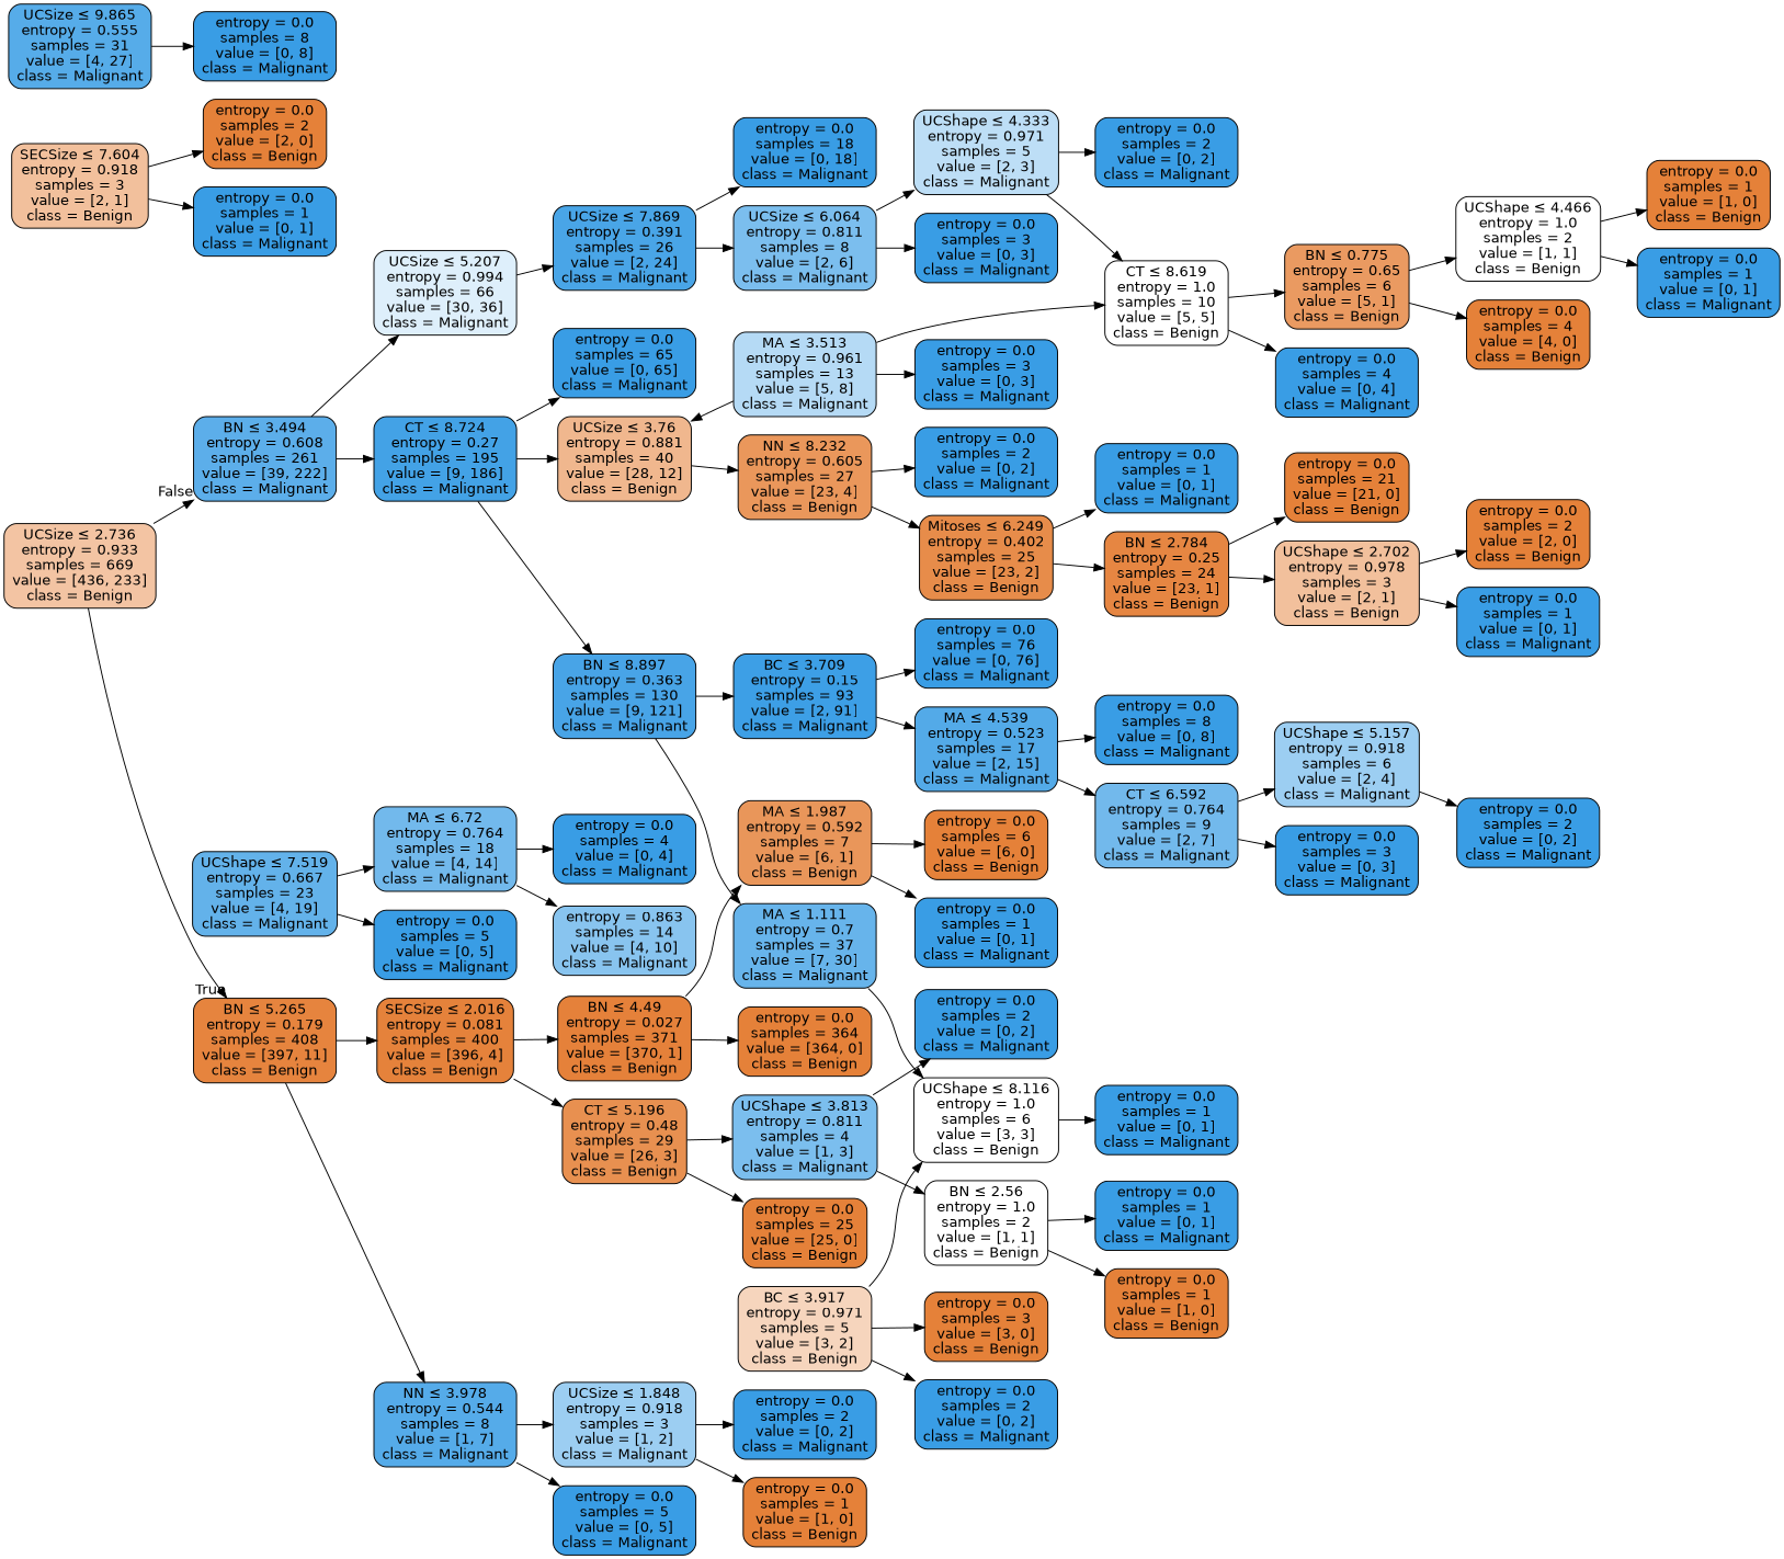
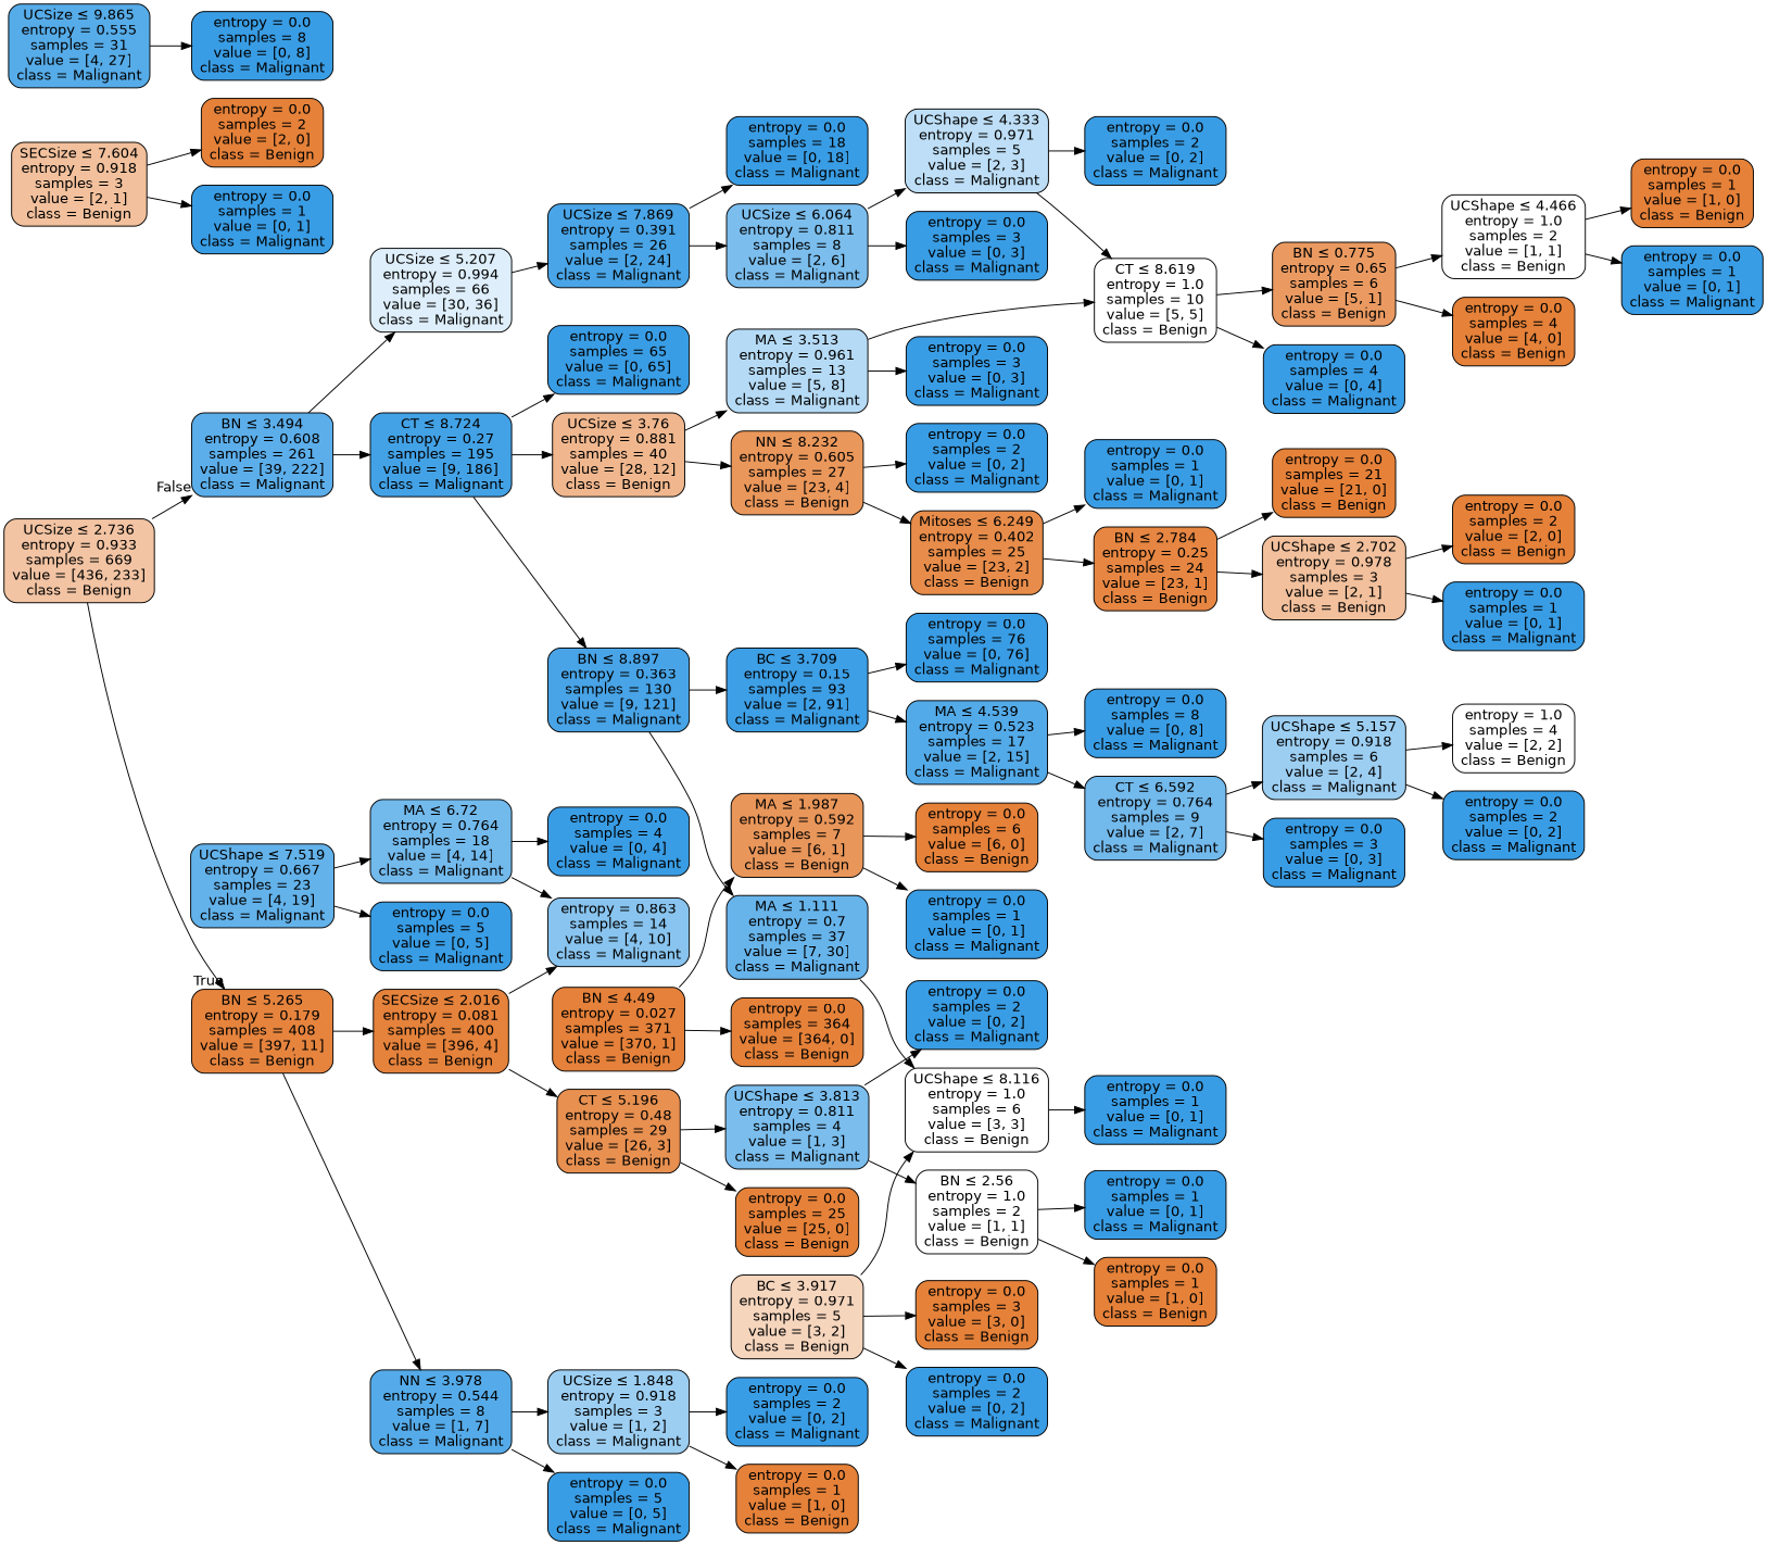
  digraph {
    rankdir=LR
    node [color=black fillcolor="#399de5" fontname=helvetica shape=box style="filled, rounded"]
    edge [fontname=helvetica]
    n1 [fillcolor="#f3c4a3" label=<UCSize &le; 2.736<br/>entropy = 0.933<br/>samples = 669<br/>value = [436, 233]<br/>class = Benign>]
    n2 [fillcolor="#e6843e" label=<BN &le; 5.265<br/>entropy = 0.179<br/>samples = 408<br/>value = [397, 11]<br/>class = Benign>]
    n3 [fillcolor="#5caeea" label=<BN &le; 3.494<br/>entropy = 0.608<br/>samples = 261<br/>value = [39, 222]<br/>class = Malignant>]
    n4 [fillcolor="#e5823b" label=<SECSize &le; 2.016<br/>entropy = 0.081<br/>samples = 400<br/>value = [396, 4]<br/>class = Benign>]
    n5 [fillcolor="#55abe9" label=<NN &le; 3.978<br/>entropy = 0.544<br/>samples = 8<br/>value = [1, 7]<br/>class = Malignant>]
    n6 [fillcolor="#deeffb" label=<UCSize &le; 5.207<br/>entropy = 0.994<br/>samples = 66<br/>value = [30, 36]<br/>class = Malignant>]
    n7 [fillcolor="#43a2e6" label=<CT &le; 8.724<br/>entropy = 0.27<br/>samples = 195<br/>value = [9, 186]<br/>class = Malignant>]
    n8 [fillcolor="#e5813a" label=<BN &le; 4.49<br/>entropy = 0.027<br/>samples = 371<br/>value = [370, 1]<br/>class = Benign>]
    n9 [fillcolor="#e89050" label=<CT &le; 5.196<br/>entropy = 0.48<br/>samples = 29<br/>value = [26, 3]<br/>class = Benign>]
    n10 [fillcolor="#9ccef2" label=<UCSize &le; 1.848<br/>entropy = 0.918<br/>samples = 3<br/>value = [1, 2]<br/>class = Malignant>]
    n11 [label=<entropy = 0.0<br/>samples = 5<br/>value = [0, 5]<br/>class = Malignant>]
    n12 [fillcolor="#e58139" label=<entropy = 0.0<br/>samples = 364<br/>value = [364, 0]<br/>class = Benign>]
    n13 [fillcolor="#e9965a" label=<MA &le; 1.987<br/>entropy = 0.592<br/>samples = 7<br/>value = [6, 1]<br/>class = Benign>]
    n14 [fillcolor="#e58139" label=<entropy = 0.0<br/>samples = 25<br/>value = [25, 0]<br/>class = Benign>]
    n15 [fillcolor="#7bbeee" label=<UCShape &le; 3.813<br/>entropy = 0.811<br/>samples = 4<br/>value = [1, 3]<br/>class = Malignant>]
    n16 [fillcolor="#e58139" label=<entropy = 0.0<br/>samples = 6<br/>value = [6, 0]<br/>class = Benign>]
    n17 [label=<entropy = 0.0<br/>samples = 1<br/>value = [0, 1]<br/>class = Malignant>]
    n18 [fillcolor="#ffffff" label=<BN &le; 2.56<br/>entropy = 1.0<br/>samples = 2<br/>value = [1, 1]<br/>class = Benign>]
    n19 [label=<entropy = 0.0<br/>samples = 2<br/>value = [0, 2]<br/>class = Malignant>]
    n20 [fillcolor="#e58139" label=<entropy = 0.0<br/>samples = 1<br/>value = [1, 0]<br/>class = Benign>]
    n21 [label=<entropy = 0.0<br/>samples = 1<br/>value = [0, 1]<br/>class = Malignant>]
    n22 [fillcolor="#e58139" label=<entropy = 0.0<br/>samples = 1<br/>value = [1, 0]<br/>class = Benign>]
    n23 [label=<entropy = 0.0<br/>samples = 2<br/>value = [0, 2]<br/>class = Malignant>]
    n24 [fillcolor="#49a5e7" label=<UCSize &le; 7.869<br/>entropy = 0.391<br/>samples = 26<br/>value = [2, 24]<br/>class = Malignant>]
    n25 [fillcolor="#f0b78e" label=<UCSize &le; 3.76<br/>entropy = 0.881<br/>samples = 40<br/>value = [28, 12]<br/>class = Benign>]
    n26 [fillcolor="#48a4e7" label=<BN &le; 8.897<br/>entropy = 0.363<br/>samples = 130<br/>value = [9, 121]<br/>class = Malignant>]
    n27 [label=<entropy = 0.0<br/>samples = 65<br/>value = [0, 65]<br/>class = Malignant>]
    n28 [fillcolor="#ea975b" label=<NN &le; 8.232<br/>entropy = 0.605<br/>samples = 27<br/>value = [23, 4]<br/>class = Benign>]
    n29 [fillcolor="#b5daf5" label=<MA &le; 3.513<br/>entropy = 0.961<br/>samples = 13<br/>value = [5, 8]<br/>class = Malignant>]
    n30 [fillcolor="#7bbeee" label=<UCSize &le; 6.064<br/>entropy = 0.811<br/>samples = 8<br/>value = [2, 6]<br/>class = Malignant>]
    n31 [label=<entropy = 0.0<br/>samples = 18<br/>value = [0, 18]<br/>class = Malignant>]
    n32 [fillcolor="#e78c4a" label=<Mitoses &le; 6.249<br/>entropy = 0.402<br/>samples = 25<br/>value = [23, 2]<br/>class = Benign>]
    n33 [label=<entropy = 0.0<br/>samples = 2<br/>value = [0, 2]<br/>class = Malignant>]
    n34 [fillcolor="#ffffff" label=<CT &le; 8.619<br/>entropy = 1.0<br/>samples = 10<br/>value = [5, 5]<br/>class = Benign>]
    n35 [label=<entropy = 0.0<br/>samples = 3<br/>value = [0, 3]<br/>class = Malignant>]
    n36 [fillcolor="#e68642" label=<BN &le; 2.784<br/>entropy = 0.25<br/>samples = 24<br/>value = [23, 1]<br/>class = Benign>]
    n37 [label=<entropy = 0.0<br/>samples = 1<br/>value = [0, 1]<br/>class = Malignant>]
    n38 [fillcolor="#e58139" label=<entropy = 0.0<br/>samples = 21<br/>value = [21, 0]<br/>class = Benign>]
    n39 [fillcolor="#f2c09c" label=<UCShape &le; 2.702<br/>entropy = 0.978<br/>samples = 3<br/>value = [2, 1]<br/>class = Benign>]
    n40 [fillcolor="#e58139" label=<entropy = 0.0<br/>samples = 2<br/>value = [2, 0]<br/>class = Benign>]
    n41 [label=<entropy = 0.0<br/>samples = 1<br/>value = [0, 1]<br/>class = Malignant>]
    n42 [fillcolor="#ea9a61" label=<BN &le; 0.775<br/>entropy = 0.65<br/>samples = 6<br/>value = [5, 1]<br/>class = Benign>]
    n43 [label=<entropy = 0.0<br/>samples = 4<br/>value = [0, 4]<br/>class = Malignant>]
    n44 [fillcolor="#ffffff" label=<UCShape &le; 4.466<br/>entropy = 1.0<br/>samples = 2<br/>value = [1, 1]<br/>class = Benign>]
    n45 [fillcolor="#e58139" label=<entropy = 0.0<br/>samples = 4<br/>value = [4, 0]<br/>class = Benign>]
    n46 [fillcolor="#e58139" label=<entropy = 0.0<br/>samples = 1<br/>value = [1, 0]<br/>class = Benign>]
    n47 [label=<entropy = 0.0<br/>samples = 1<br/>value = [0, 1]<br/>class = Malignant>]
    n48 [fillcolor="#bddef6" label=<UCShape &le; 4.333<br/>entropy = 0.971<br/>samples = 5<br/>value = [2, 3]<br/>class = Malignant>]
    n49 [label=<entropy = 0.0<br/>samples = 3<br/>value = [0, 3]<br/>class = Malignant>]
    n50 [label=<entropy = 0.0<br/>samples = 2<br/>value = [0, 2]<br/>class = Malignant>]
    n51 [fillcolor="#f2c09c" label=<SECSize &le; 7.604<br/>entropy = 0.918<br/>samples = 3<br/>value = [2, 1]<br/>class = Benign>]
    n52 [fillcolor="#e58139" label=<entropy = 0.0<br/>samples = 2<br/>value = [2, 0]<br/>class = Benign>]
    n53 [label=<entropy = 0.0<br/>samples = 1<br/>value = [0, 1]<br/>class = Malignant>]
    n54 [fillcolor="#67b4eb" label=<MA &le; 1.111<br/>entropy = 0.7<br/>samples = 37<br/>value = [7, 30]<br/>class = Malignant>]
    n55 [fillcolor="#3d9fe6" label=<BC &le; 3.709<br/>entropy = 0.15<br/>samples = 93<br/>value = [2, 91]<br/>class = Malignant>]
    n56 [fillcolor="#ffffff" label=<UCShape &le; 8.116<br/>entropy = 1.0<br/>samples = 6<br/>value = [3, 3]<br/>class = Benign>]
    n57 [fillcolor="#53aae8" label=<MA &le; 4.539<br/>entropy = 0.523<br/>samples = 17<br/>value = [2, 15]<br/>class = Malignant>]
    n58 [label=<entropy = 0.0<br/>samples = 76<br/>value = [0, 76]<br/>class = Malignant>]
    n59 [label=<entropy = 0.0<br/>samples = 1<br/>value = [0, 1]<br/>class = Malignant>]
    n60 [fillcolor="#56ace9" label=<UCSize &le; 9.865<br/>entropy = 0.555<br/>samples = 31<br/>value = [4, 27]<br/>class = Malignant>]
    n61 [label=<entropy = 0.0<br/>samples = 8<br/>value = [0, 8]<br/>class = Malignant>]
    n62 [fillcolor="#f6d5bd" label=<BC &le; 3.917<br/>entropy = 0.971<br/>samples = 5<br/>value = [3, 2]<br/>class = Benign>]
    n63 [fillcolor="#e58139" label=<entropy = 0.0<br/>samples = 3<br/>value = [3, 0]<br/>class = Benign>]
    n64 [label=<entropy = 0.0<br/>samples = 2<br/>value = [0, 2]<br/>class = Malignant>]
    n65 [fillcolor="#63b2ea" label=<UCShape &le; 7.519<br/>entropy = 0.667<br/>samples = 23<br/>value = [4, 19]<br/>class = Malignant>]
    n66 [fillcolor="#72b9ec" label=<MA &le; 6.72<br/>entropy = 0.764<br/>samples = 18<br/>value = [4, 14]<br/>class = Malignant>]
    n67 [label=<entropy = 0.0<br/>samples = 5<br/>value = [0, 5]<br/>class = Malignant>]
    n68 [fillcolor="#88c4ef" label=<entropy = 0.863<br/>samples = 14<br/>value = [4, 10]<br/>class = Malignant>]
    n69 [label=<entropy = 0.0<br/>samples = 4<br/>value = [0, 4]<br/>class = Malignant>]
    n70 [label=<entropy = 0.0<br/>samples = 8<br/>value = [0, 8]<br/>class = Malignant>]
    n71 [fillcolor="#72b9ec" label=<CT &le; 6.592<br/>entropy = 0.764<br/>samples = 9<br/>value = [2, 7]<br/>class = Malignant>]
    n72 [fillcolor="#9ccef2" label=<UCShape &le; 5.157<br/>entropy = 0.918<br/>samples = 6<br/>value = [2, 4]<br/>class = Malignant>]
    n73 [label=<entropy = 0.0<br/>samples = 3<br/>value = [0, 3]<br/>class = Malignant>]
+   n74 [fillcolor="#ffffff" label=<entropy = 1.0<br/>samples = 4<br/>value = [2, 2]<br/>class = Benign>]
    n75 [label=<entropy = 0.0<br/>samples = 2<br/>value = [0, 2]<br/>class = Malignant>]
    n1 -> n2 [headlabel=True labelangle=45 labeldistance=2.5]
    n1 -> n3 [headlabel=False labelangle=-45 labeldistance=2.5]
    n2 -> n4
    n2 -> n5
    n3 -> n6
    n3 -> n7
-   n4 -> n8
+   n4 -> n68
    n4 -> n9
    n5 -> n10
    n5 -> n11
    n6 -> n24
    n7 -> n25
    n7 -> n26
    n7 -> n27
    n8 -> n12
    n8 -> n13
    n9 -> n14
    n9 -> n15
    n10 -> n22
    n10 -> n23
    n13 -> n16
    n13 -> n17
    n15 -> n18
    n15 -> n19
    n18 -> n20
    n18 -> n21
    n24 -> n30
    n24 -> n31
    n25 -> n28
-   n29 -> n25
+   n25 -> n29
    n26 -> n54
    n26 -> n55
    n28 -> n32
    n28 -> n33
    n29 -> n34
    n29 -> n35
    n30 -> n48
    n30 -> n49
    n32 -> n36
    n32 -> n37
    n34 -> n42
    n34 -> n43
    n36 -> n38
    n36 -> n39
    n39 -> n40
    n39 -> n41
    n42 -> n44
    n42 -> n45
    n44 -> n46
    n44 -> n47
    n48 -> n34
    n48 -> n50
    n51 -> n52
    n51 -> n53
    n54 -> n56
    n55 -> n57
    n55 -> n58
    n56 -> n59
    n57 -> n70
    n57 -> n71
    n60 -> n61
    n62 -> n56
    n62 -> n63
    n62 -> n64
    n65 -> n66
    n65 -> n67
    n66 -> n68
    n66 -> n69
    n71 -> n72
    n71 -> n73
+   n72 -> n74
    n72 -> n75
  }
